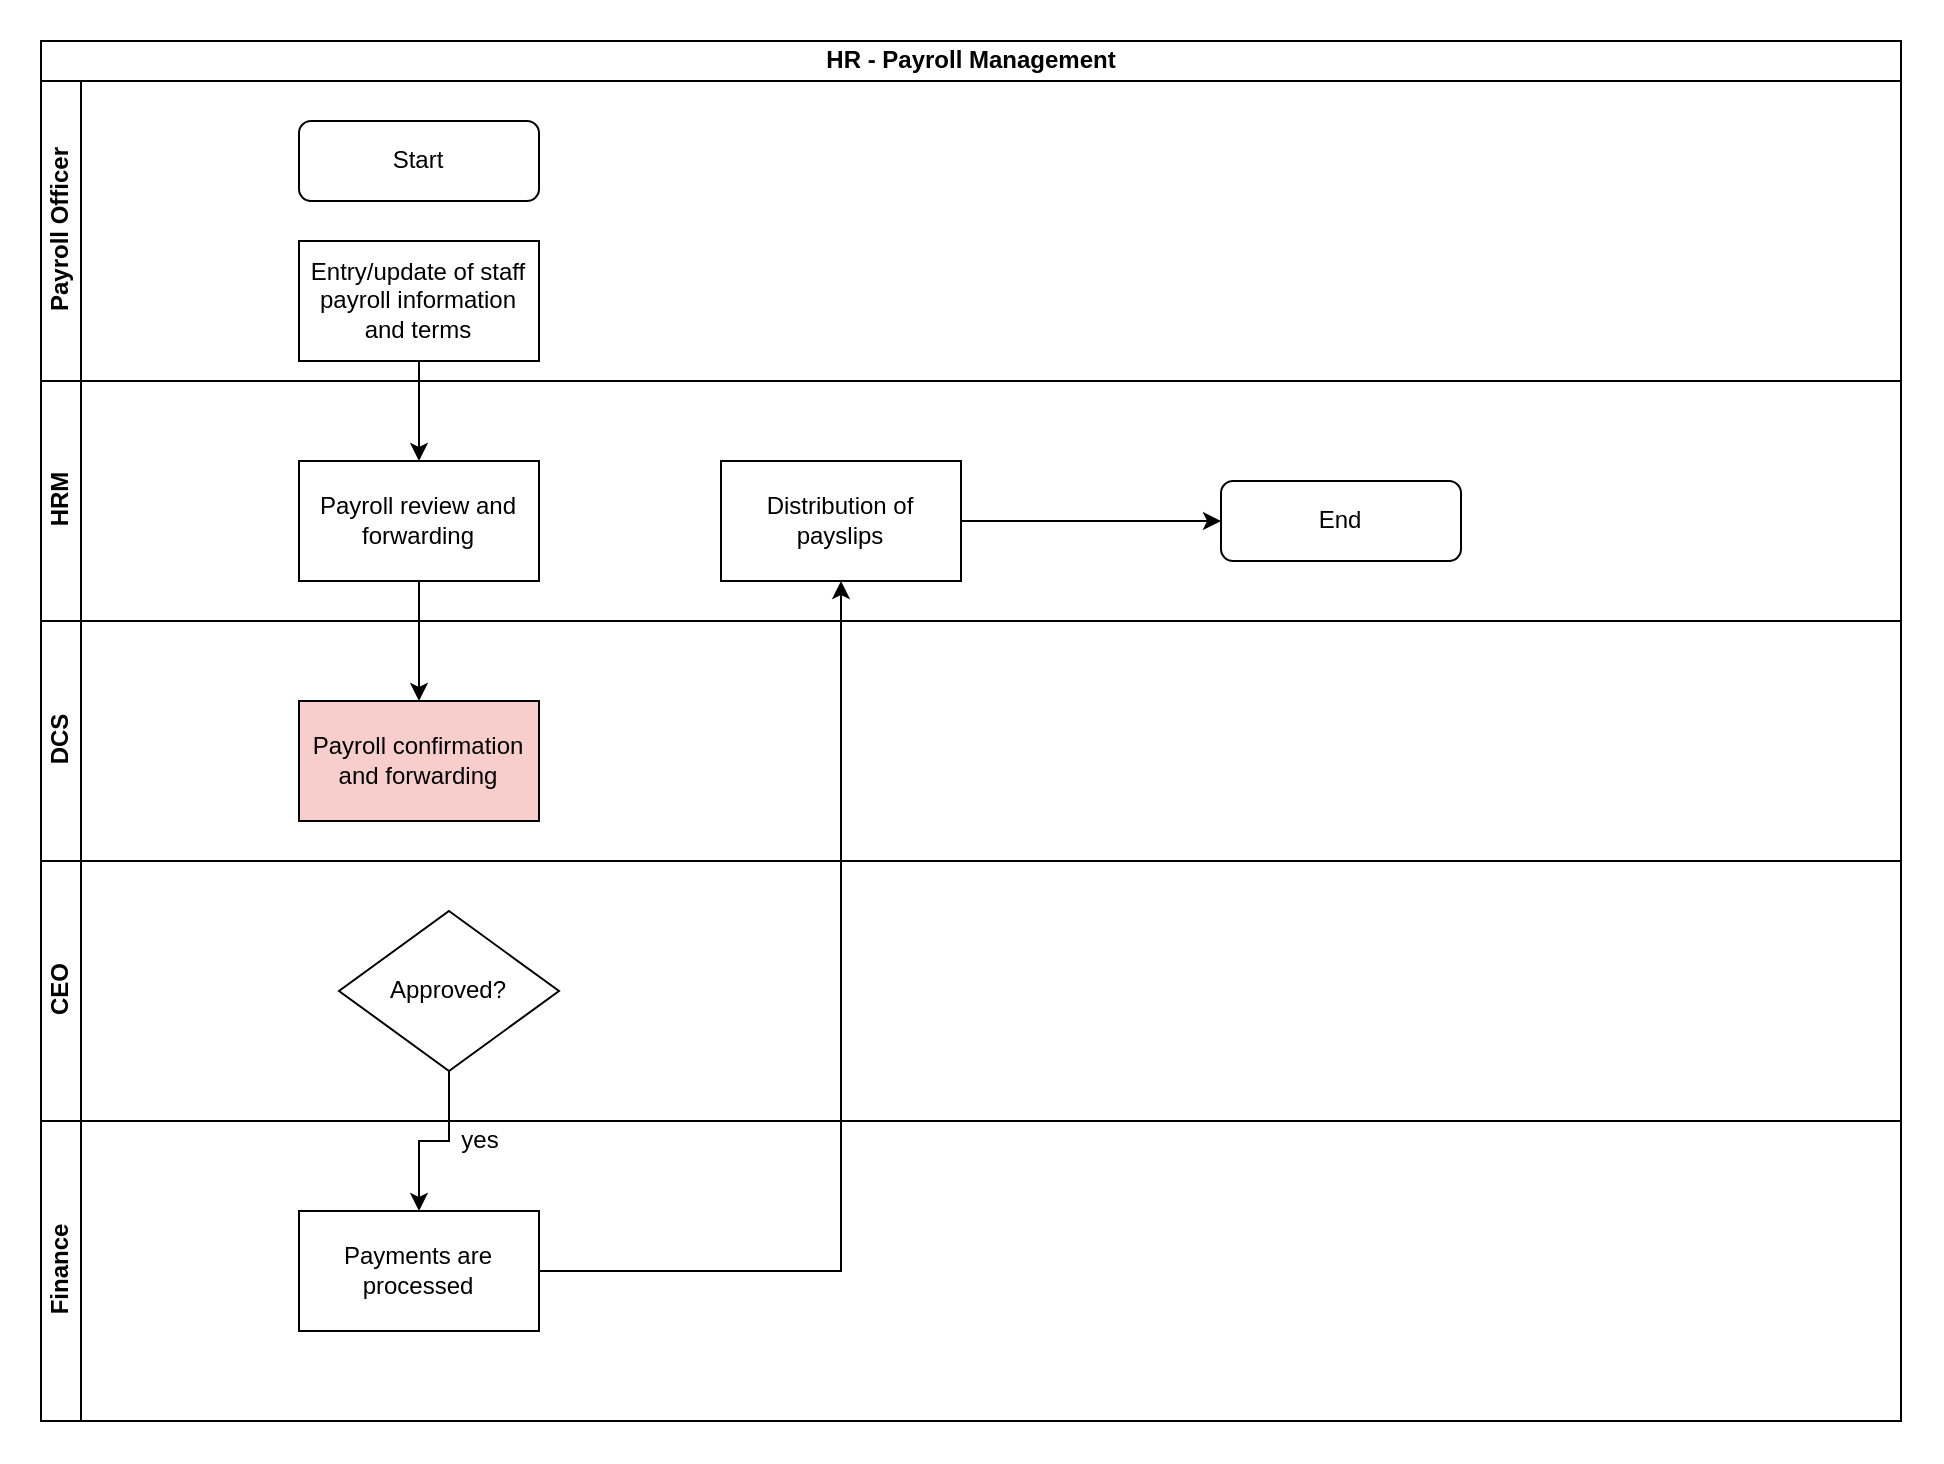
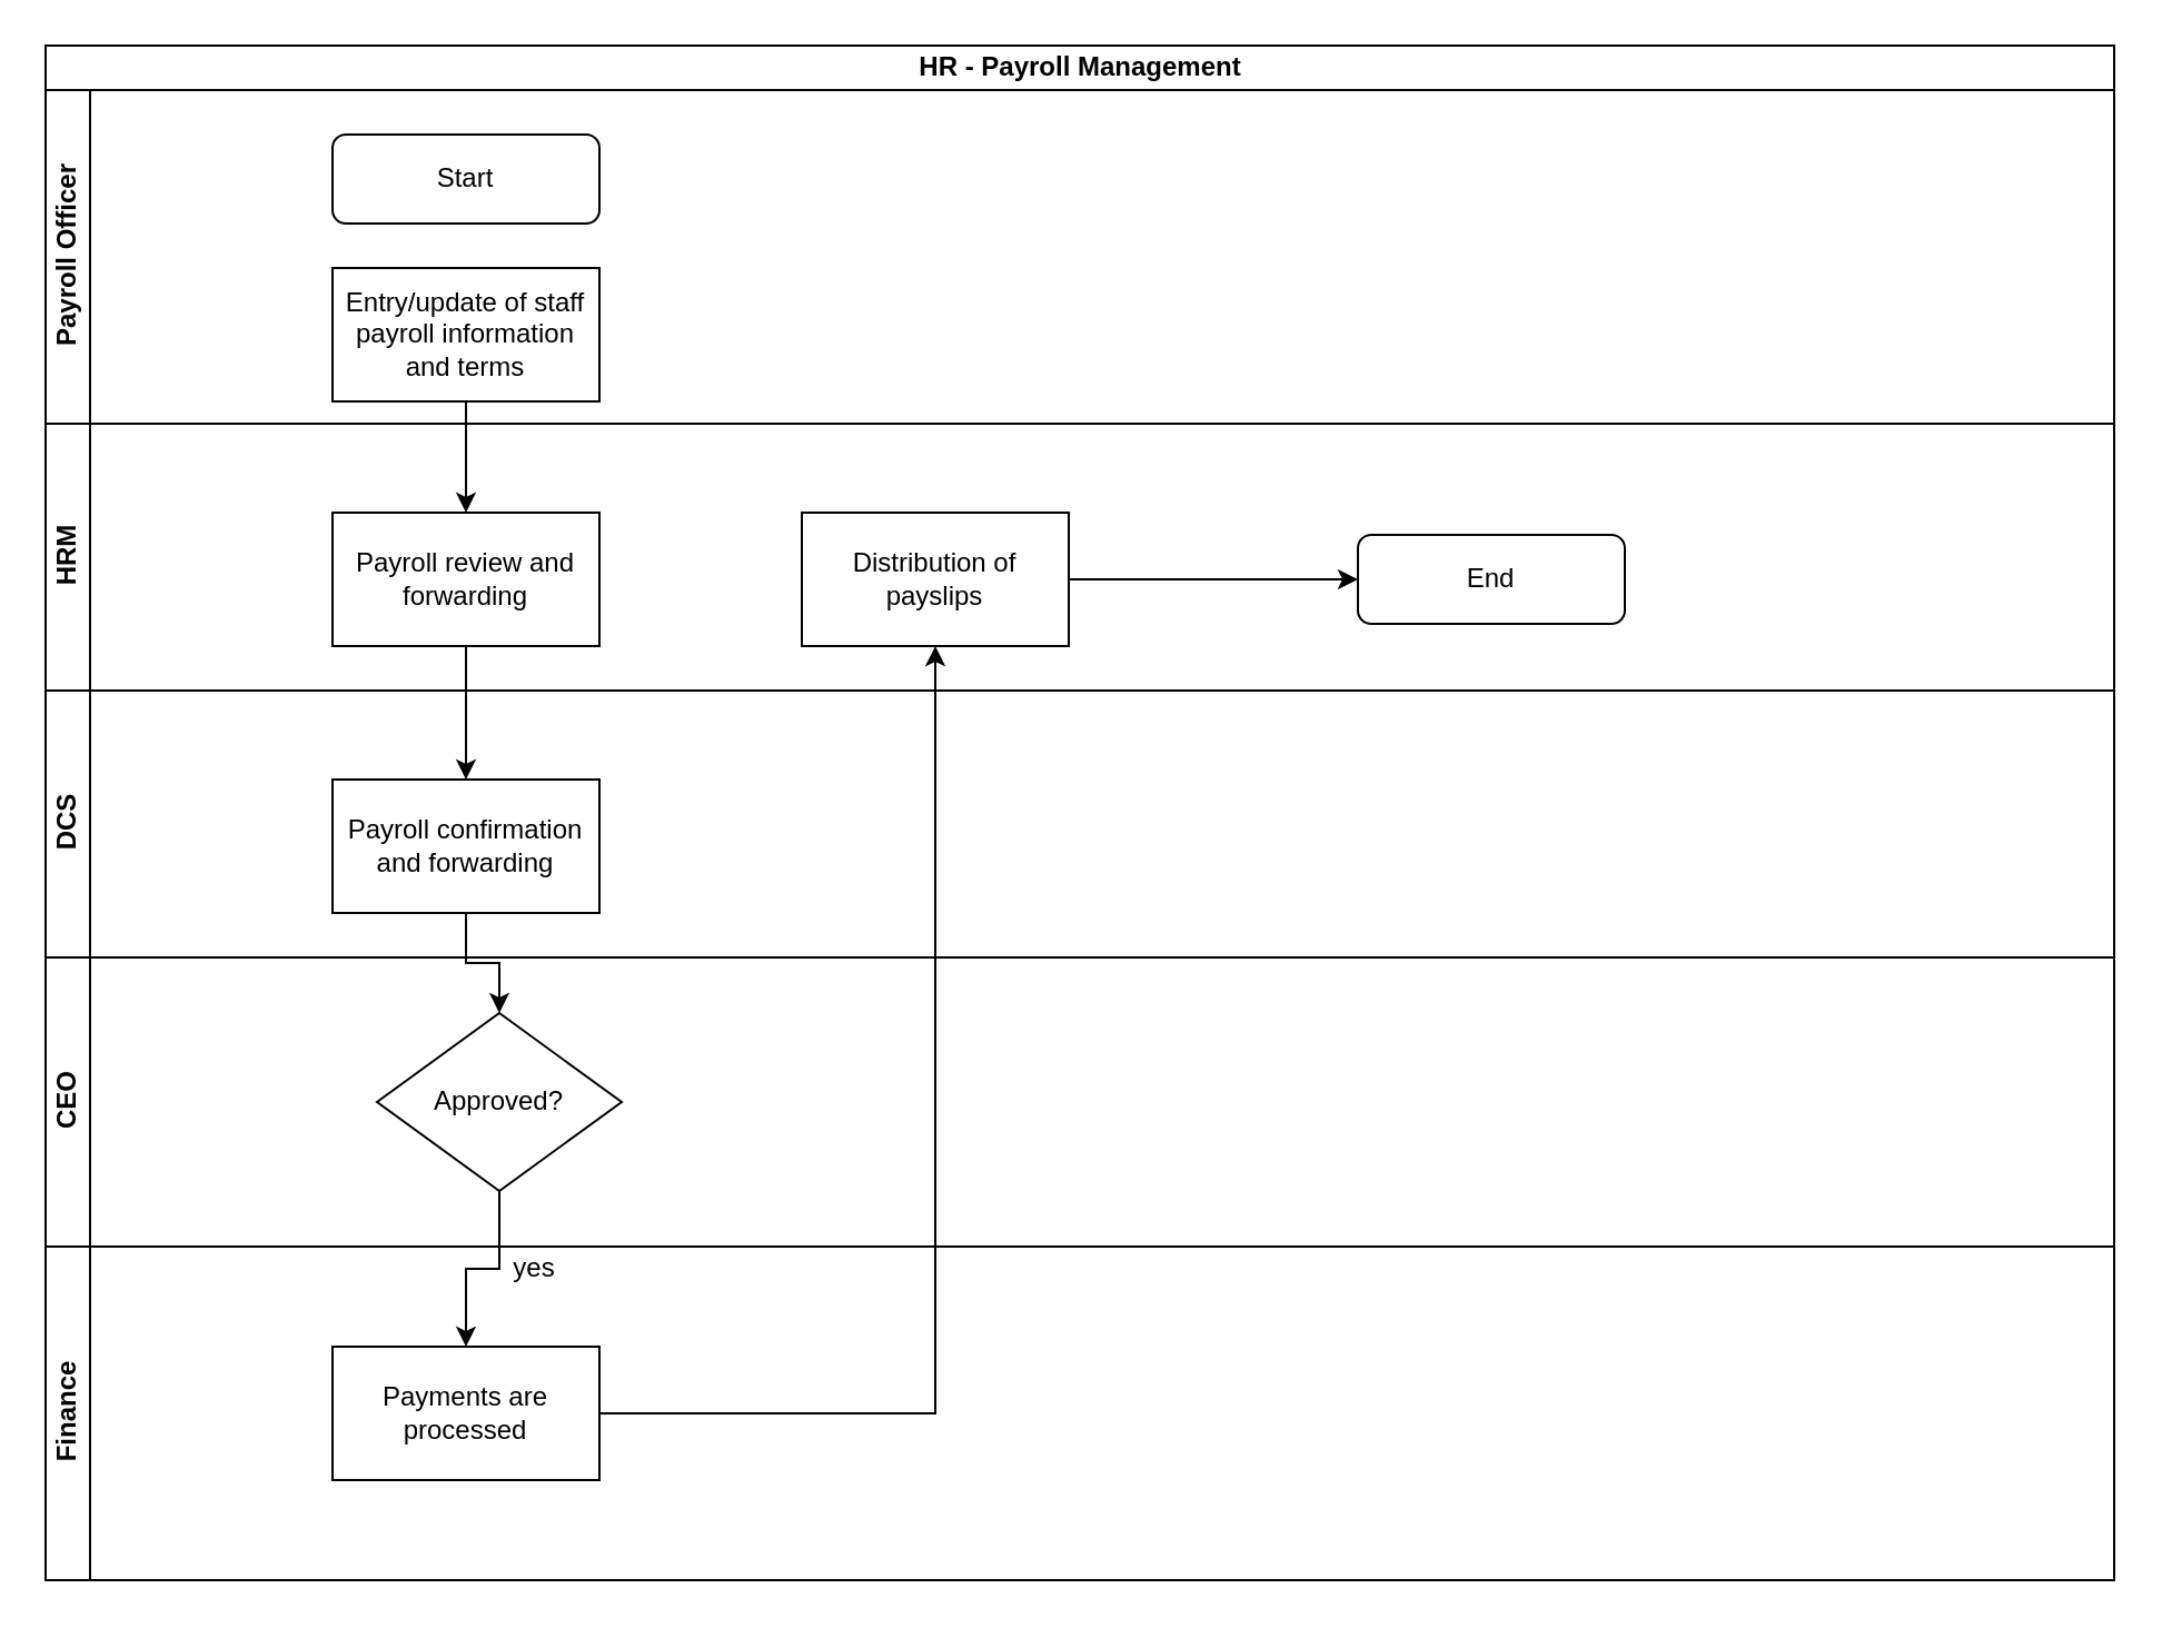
  <mxCell id="0" />
  <mxCell id="1" parent="0" />
  <mxCell id="2" value="HR - Payroll Management" style="swimlane;html=1;childLayout=stackLayout;resizeParent=1;resizeParentMax=0;horizontal=1;startSize=20;horizontalStack=0;" vertex="1" parent="1"><mxGeometry x="20" y="20" width="930" height="690" as="geometry" /></mxCell>
  <mxCell id="3" value="Payroll Officer" style="swimlane;html=1;startSize=20;horizontal=0;" vertex="1" parent="2"><mxGeometry y="20" width="930" height="150" as="geometry" /></mxCell>
  <mxCell id="4" value="Start" style="rounded=1;whiteSpace=wrap;html=1;" vertex="1" parent="3"><mxGeometry x="129" y="20" width="120" height="40" as="geometry" /></mxCell>
  <mxCell id="5" value="HRM" style="swimlane;html=1;startSize=20;horizontal=0;" vertex="1" parent="2"><mxGeometry y="170" width="930" height="120" as="geometry" /></mxCell>
  <mxCell id="6" value="Payroll review and forwarding" style="whiteSpace=wrap;html=1;rounded=0;" vertex="1" parent="5"><mxGeometry x="129" y="40" width="120" height="60" as="geometry" /></mxCell>
  <mxCell id="7" value="Distribution of payslips" style="whiteSpace=wrap;html=1;rounded=0;" vertex="1" parent="5"><mxGeometry x="340" y="40" width="120" height="60" as="geometry" /></mxCell>
  <mxCell id="8" value="End" style="rounded=1;whiteSpace=wrap;html=1;" vertex="1" parent="5"><mxGeometry x="590" y="50" width="120" height="40" as="geometry" /></mxCell>
  <mxCell id="9" value="" style="endArrow=classic;html=1;exitX=1;exitY=0.5;exitDx=0;exitDy=0;entryX=0;entryY=0.5;entryDx=0;entryDy=0;" edge="1" parent="5" source="7" target="8"><mxGeometry width="50" height="50" relative="1" as="geometry"><mxPoint x="370" y="230" as="sourcePoint" /><mxPoint x="420" y="180" as="targetPoint" /></mxGeometry></mxCell>
  <mxCell id="10" value="DCS" style="swimlane;html=1;startSize=20;horizontal=0;" vertex="1" parent="2"><mxGeometry y="290" width="930" height="120" as="geometry" /></mxCell>
- <mxCell id="11" value="Payroll confirmation and forwarding" style="whiteSpace=wrap;html=1;rounded=0;fillColor=#f8cecc;" vertex="1" parent="10"><mxGeometry x="129" y="40" width="120" height="60" as="geometry" /></mxCell>
+ <mxCell id="11" value="Payroll confirmation and forwarding" style="whiteSpace=wrap;html=1;rounded=0;" vertex="1" parent="10"><mxGeometry x="129" y="40" width="120" height="60" as="geometry" /></mxCell>
  <mxCell id="12" value="CEO" style="swimlane;html=1;startSize=20;horizontal=0;" vertex="1" parent="2"><mxGeometry y="410" width="930" height="130" as="geometry" /></mxCell>
  <mxCell id="13" value="Approved?" style="rhombus;whiteSpace=wrap;html=1;rounded=0;" vertex="1" parent="12"><mxGeometry x="149" y="25" width="110" height="80" as="geometry" /></mxCell>
  <mxCell id="14" value="Finance" style="swimlane;html=1;startSize=20;horizontal=0;" vertex="1" parent="2"><mxGeometry y="540" width="930" height="150" as="geometry" /></mxCell>
  <mxCell id="15" value="yes" style="text;html=1;strokeColor=none;fillColor=none;align=center;verticalAlign=middle;whiteSpace=wrap;rounded=0;" vertex="1" parent="14"><mxGeometry x="200" width="40" height="20" as="geometry" /></mxCell>
  <mxCell id="16" value="Payments are processed" style="whiteSpace=wrap;html=1;rounded=0;" vertex="1" parent="14"><mxGeometry x="129" y="45" width="120" height="60" as="geometry" /></mxCell>
  <mxCell id="17" value="" style="edgeStyle=orthogonalEdgeStyle;rounded=0;orthogonalLoop=1;jettySize=auto;html=1;" edge="1" parent="2" source="6" target="11"><mxGeometry relative="1" as="geometry" /></mxCell>
+ <mxCell id="18" value="" style="edgeStyle=orthogonalEdgeStyle;rounded=0;orthogonalLoop=1;jettySize=auto;html=1;" edge="1" parent="2" source="11" target="13"><mxGeometry relative="1" as="geometry" /></mxCell>
  <mxCell id="19" value="" style="edgeStyle=orthogonalEdgeStyle;rounded=0;orthogonalLoop=1;jettySize=auto;html=1;" edge="1" parent="2" source="13" target="16"><mxGeometry relative="1" as="geometry" /></mxCell>
  <mxCell id="20" value="" style="edgeStyle=orthogonalEdgeStyle;rounded=0;orthogonalLoop=1;jettySize=auto;html=1;" edge="1" parent="2" source="16" target="7"><mxGeometry relative="1" as="geometry" /></mxCell>
  <mxCell id="21" value="" style="edgeStyle=orthogonalEdgeStyle;rounded=0;orthogonalLoop=1;jettySize=auto;html=1;" edge="1" parent="1" source="22" target="6"><mxGeometry relative="1" as="geometry" /></mxCell>
  <mxCell id="22" value="Entry/update of staff payroll information and terms" style="rounded=0;whiteSpace=wrap;html=1;" vertex="1" parent="1"><mxGeometry x="149" y="120" width="120" height="60" as="geometry" /></mxCell>
